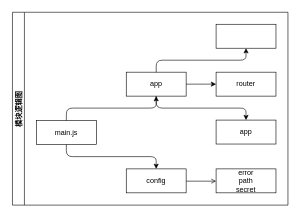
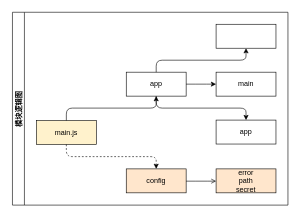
  <mxCell id="0" />
  <mxCell id="1" parent="0" />
  <mxCell id="2" value="模块逻辑图" style="swimlane;startSize=20;horizontal=0;childLayout=treeLayout;horizontalTree=1;resizable=0;containerType=tree;fontSize=12;strokeWidth=1;" vertex="1" parent="1"><mxGeometry x="20" y="20" width="460" height="322" as="geometry" /></mxCell>
- <mxCell id="3" value="main.js" style="whiteSpace=wrap;html=1;strokeWidth=1;" vertex="1" parent="2"><mxGeometry x="40" y="180.75" width="100" height="40" as="geometry" /></mxCell>
- <mxCell id="4" value="config" style="whiteSpace=wrap;html=1;strokeWidth=1;" vertex="1" parent="2"><mxGeometry x="190" y="261.5" width="100" height="40" as="geometry" /></mxCell>
- <mxCell id="5" value="" style="edgeStyle=elbowEdgeStyle;elbow=vertical;html=1;rounded=1;curved=0;sourcePerimeterSpacing=0;targetPerimeterSpacing=0;startSize=6;endSize=6;" edge="1" parent="2" source="3" target="4"><mxGeometry relative="1" as="geometry" /></mxCell>
+ <mxCell id="3" value="main.js" style="whiteSpace=wrap;html=1;strokeWidth=1;fillColor=#fff2cc;" vertex="1" parent="2"><mxGeometry x="40" y="180.75" width="100" height="40" as="geometry" /></mxCell>
+ <mxCell id="4" value="config" style="whiteSpace=wrap;html=1;strokeWidth=1;fillColor=#ffe6cc;" vertex="1" parent="2"><mxGeometry x="190" y="261.5" width="100" height="40" as="geometry" /></mxCell>
+ <mxCell id="5" value="" style="edgeStyle=elbowEdgeStyle;elbow=vertical;html=1;rounded=1;curved=0;sourcePerimeterSpacing=0;targetPerimeterSpacing=0;startSize=6;endSize=6;dashed=1;" edge="1" parent="2" source="3" target="4"><mxGeometry relative="1" as="geometry" /></mxCell>
  <mxCell id="6" value="app" style="whiteSpace=wrap;html=1;strokeWidth=1;" vertex="1" parent="2"><mxGeometry x="190" y="100" width="100" height="40" as="geometry" /></mxCell>
  <mxCell id="7" value="" style="edgeStyle=elbowEdgeStyle;elbow=vertical;html=1;rounded=1;curved=0;sourcePerimeterSpacing=0;targetPerimeterSpacing=0;startSize=6;endSize=6;" edge="1" parent="2" source="3" target="6"><mxGeometry relative="1" as="geometry" /></mxCell>
  <mxCell id="8" value="" style="edgeStyle=elbowEdgeStyle;elbow=vertical;html=1;rounded=1;curved=0;sourcePerimeterSpacing=0;targetPerimeterSpacing=0;startSize=6;endSize=6;endArrow=open;" edge="1" target="9" source="4" parent="2"><mxGeometry relative="1" as="geometry"><mxPoint x="360" y="-30.75" as="sourcePoint" /></mxGeometry></mxCell>
- <mxCell id="9" value="error&lt;br&gt;path&lt;br&gt;secret" style="whiteSpace=wrap;html=1;strokeWidth=1;" vertex="1" parent="2"><mxGeometry x="340" y="261.5" width="100" height="40" as="geometry" /></mxCell>
+ <mxCell id="9" value="error&lt;br&gt;path&lt;br&gt;secret" style="whiteSpace=wrap;html=1;strokeWidth=1;fillColor=#ffe6cc;" vertex="1" parent="2"><mxGeometry x="340" y="261.5" width="100" height="40" as="geometry" /></mxCell>
  <mxCell id="10" value="" style="edgeStyle=elbowEdgeStyle;elbow=vertical;html=1;rounded=1;curved=0;sourcePerimeterSpacing=0;targetPerimeterSpacing=0;startSize=6;endSize=6;" edge="1" target="11" source="6" parent="2"><mxGeometry relative="1" as="geometry"><mxPoint x="120" y="-40.75" as="sourcePoint" /></mxGeometry></mxCell>
  <mxCell id="11" value="&lt;br&gt;" style="whiteSpace=wrap;html=1;strokeWidth=1;" vertex="1" parent="2"><mxGeometry x="340" y="20" width="100" height="40" as="geometry" /></mxCell>
  <mxCell id="12" value="" style="edgeStyle=elbowEdgeStyle;elbow=vertical;html=1;rounded=1;curved=0;sourcePerimeterSpacing=0;targetPerimeterSpacing=0;startSize=6;endSize=6;" edge="1" target="13" source="6" parent="2"><mxGeometry relative="1" as="geometry"><mxPoint x="320" y="-61.5" as="sourcePoint" /></mxGeometry></mxCell>
- <mxCell id="13" value="router" style="whiteSpace=wrap;html=1;strokeWidth=1;" vertex="1" parent="2"><mxGeometry x="340" y="100" width="100" height="40" as="geometry" /></mxCell>
+ <mxCell id="13" value="main" style="whiteSpace=wrap;html=1;strokeWidth=1;" vertex="1" parent="2"><mxGeometry x="340" y="100" width="100" height="40" as="geometry" /></mxCell>
  <mxCell id="14" value="" style="edgeStyle=elbowEdgeStyle;elbow=vertical;html=1;rounded=1;curved=0;sourcePerimeterSpacing=0;targetPerimeterSpacing=0;startSize=6;endSize=6;" edge="1" target="15" source="6" parent="2"><mxGeometry relative="1" as="geometry"><mxPoint x="370" y="29.25" as="sourcePoint" /></mxGeometry></mxCell>
  <mxCell id="15" value="app" style="whiteSpace=wrap;html=1;strokeWidth=1;" vertex="1" parent="2"><mxGeometry x="340" y="180" width="100" height="40" as="geometry" /></mxCell>
